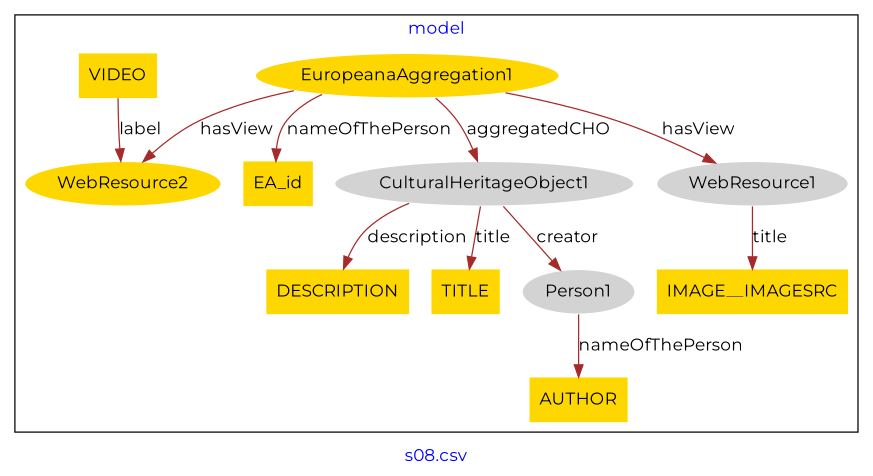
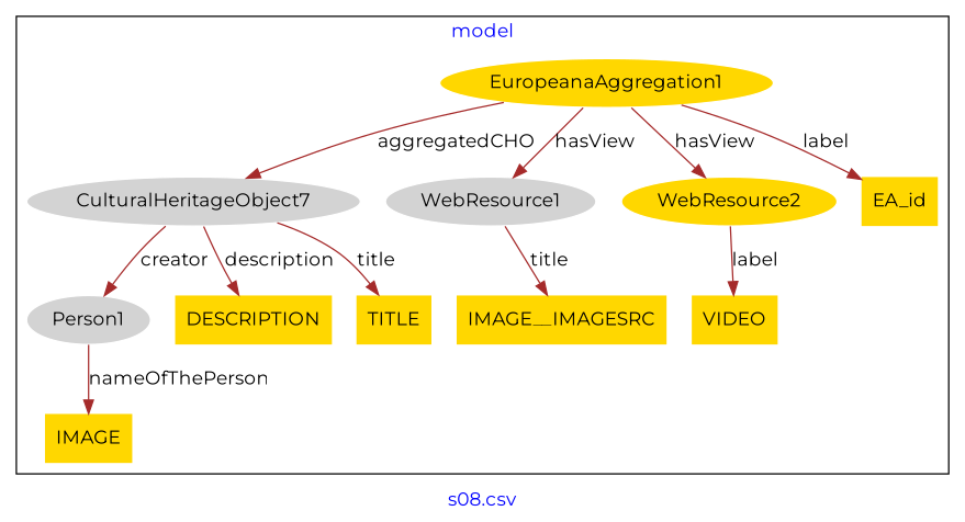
  digraph {
    fontcolor=blue
    fontname=Montserrat
    label="s08.csv"
    remincross=true
    node [fillcolor=gold fontname=Montserrat style=filled shape=plaintext]
    edge [color=brown fontcolor=black fontname=Montserrat]
-   n1 [color=white fillcolor=lightgray label=CulturalHeritageObject1 shape=""]
+   n1 [color=white fillcolor=lightgray label=CulturalHeritageObject7 shape=""]
    n2 [color=white fillcolor=lightgray label=Person1 shape=""]
    n3 [color=white label=EuropeanaAggregation1 shape=""]
    n4 [color=white fillcolor=lightgray label=WebResource1 shape=""]
    n5 [color=white label=WebResource2 shape=""]
    n6 [label=DESCRIPTION]
    n7 [label=IMAGE__IMAGESRC]
    n8 [label=EA_id]
    n9 [label=VIDEO]
-   n10 [label=AUTHOR]
+   n10 [label=IMAGE]
    n11 [label=TITLE]
    subgraph cluster_1 {
      label=model
      n1
      n2
      n3
      n4
      n5
      n6
      n7
      n8
      n9
      n10
      n11
    }
    n1 -> n2 [label=creator]
    n1 -> n6 [label=description]
    n1 -> n11 [label=title]
    n2 -> n10 [label=nameOfThePerson]
    n3 -> n1 [label=aggregatedCHO]
    n3 -> n4 [label=hasView]
    n3 -> n5 [label=hasView]
-   n3 -> n8 [label=nameOfThePerson]
+   n3 -> n8 [label=label]
    n4 -> n7 [label=title]
-   n9 -> n5 [label=label]
+   n5 -> n9 [label=label]
  }
